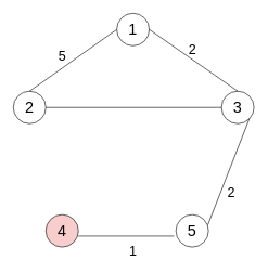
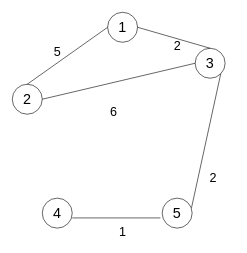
  <mxCell id="0" />
  <mxCell id="1" parent="0" />
  <mxCell id="2" value="1" style="ellipse;whiteSpace=wrap;html=1;aspect=fixed;fontSize=24;" vertex="1" parent="1"><mxGeometry x="179" y="20" width="50" height="50" as="geometry" /></mxCell>
  <mxCell id="3" value="2" style="ellipse;whiteSpace=wrap;html=1;aspect=fixed;fontSize=24;" vertex="1" parent="1"><mxGeometry x="20" y="140" width="50" height="50" as="geometry" /></mxCell>
- <mxCell id="4" value="3" style="ellipse;whiteSpace=wrap;html=1;aspect=fixed;fontSize=24;" vertex="1" parent="1"><mxGeometry x="340" y="140" width="50" height="50" as="geometry" /></mxCell>
- <mxCell id="5" value="4" style="ellipse;whiteSpace=wrap;html=1;aspect=fixed;fontSize=24;fillColor=#f8cecc;" vertex="1" parent="1"><mxGeometry x="70" y="330" width="50" height="50" as="geometry" /></mxCell>
+ <mxCell id="4" value="3" style="ellipse;whiteSpace=wrap;html=1;aspect=fixed;fontSize=24;" vertex="1" parent="1"><mxGeometry x="325" y="80" width="50" height="50" as="geometry" /></mxCell>
+ <mxCell id="5" value="4" style="ellipse;whiteSpace=wrap;html=1;aspect=fixed;fontSize=24;" vertex="1" parent="1"><mxGeometry x="70" y="330" width="50" height="50" as="geometry" /></mxCell>
  <mxCell id="6" value="5" style="ellipse;whiteSpace=wrap;html=1;aspect=fixed;fontSize=24;" vertex="1" parent="1"><mxGeometry x="270" y="330" width="50" height="50" as="geometry" /></mxCell>
  <mxCell id="7" value="" style="endArrow=none;html=1;fontSize=24;exitX=0.5;exitY=0;exitDx=0;exitDy=0;entryX=1;entryY=0.5;entryDx=0;entryDy=0;" edge="1" parent="1" source="4" target="2"><mxGeometry width="50" height="50" relative="1" as="geometry"><mxPoint x="350" y="144" as="sourcePoint" /><mxPoint x="230" y="50" as="targetPoint" /></mxGeometry></mxCell>
  <mxCell id="8" value="2" style="text;html=1;align=center;verticalAlign=middle;resizable=0;points=[];autosize=1;strokeColor=none;fontSize=21;" vertex="1" parent="1"><mxGeometry x="280" y="60" width="30" height="30" as="geometry" /></mxCell>
  <mxCell id="9" value="" style="endArrow=none;html=1;fontSize=24;entryX=0;entryY=0.5;entryDx=0;entryDy=0;exitX=0.5;exitY=0;exitDx=0;exitDy=0;" edge="1" parent="1" source="3" target="2"><mxGeometry width="50" height="50" relative="1" as="geometry"><mxPoint x="290" y="300" as="sourcePoint" /><mxPoint x="340" y="250" as="targetPoint" /></mxGeometry></mxCell>
  <mxCell id="10" value="5" style="text;html=1;align=center;verticalAlign=middle;resizable=0;points=[];autosize=1;strokeColor=none;fontSize=21;" vertex="1" parent="1"><mxGeometry x="80" y="70" width="30" height="30" as="geometry" /></mxCell>
  <mxCell id="11" value="" style="endArrow=none;html=1;fontSize=24;exitX=1;exitY=0.5;exitDx=0;exitDy=0;entryX=0;entryY=0.5;entryDx=0;entryDy=0;" edge="1" parent="1" source="3" target="4"><mxGeometry width="50" height="50" relative="1" as="geometry"><mxPoint x="290" y="300" as="sourcePoint" /><mxPoint x="340" y="250" as="targetPoint" /></mxGeometry></mxCell>
+ <mxCell id="12" value="6" style="text;html=1;align=center;verticalAlign=middle;resizable=0;points=[];autosize=1;strokeColor=none;fontSize=21;" vertex="1" parent="1"><mxGeometry x="174" y="170" width="30" height="30" as="geometry" /></mxCell>
  <mxCell id="13" value="1" style="text;html=1;align=center;verticalAlign=middle;resizable=0;points=[];autosize=1;strokeColor=none;fontSize=21;" vertex="1" parent="1"><mxGeometry x="189" y="370" width="30" height="30" as="geometry" /></mxCell>
  <mxCell id="14" value="" style="endArrow=none;html=1;fontSize=21;exitX=0.98;exitY=0.32;exitDx=0;exitDy=0;exitPerimeter=0;entryX=1;entryY=1;entryDx=0;entryDy=0;" edge="1" parent="1" source="6" target="4"><mxGeometry width="50" height="50" relative="1" as="geometry"><mxPoint x="430" y="230" as="sourcePoint" /><mxPoint x="480" y="180" as="targetPoint" /></mxGeometry></mxCell>
  <mxCell id="15" value="2" style="text;html=1;align=center;verticalAlign=middle;resizable=0;points=[];autosize=1;strokeColor=none;fontSize=21;" vertex="1" parent="1"><mxGeometry x="340" y="280" width="30" height="30" as="geometry" /></mxCell>
  <mxCell id="16" value="" style="endArrow=none;html=1;fontSize=21;entryX=-0.06;entryY=0.66;entryDx=0;entryDy=0;entryPerimeter=0;" edge="1" parent="1" target="6"><mxGeometry width="50" height="50" relative="1" as="geometry"><mxPoint x="120" y="363" as="sourcePoint" /><mxPoint x="240" y="180" as="targetPoint" /></mxGeometry></mxCell>
